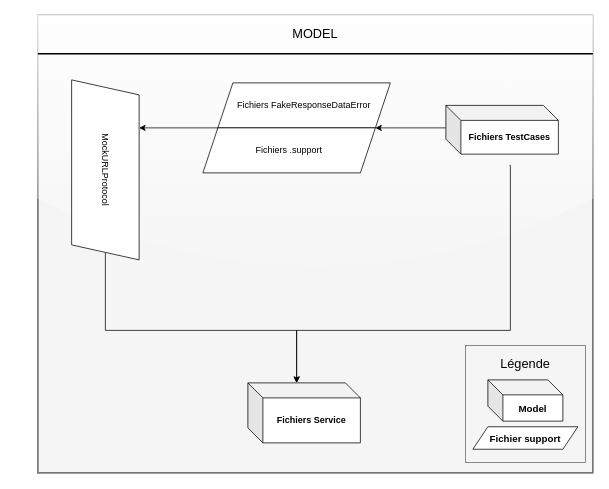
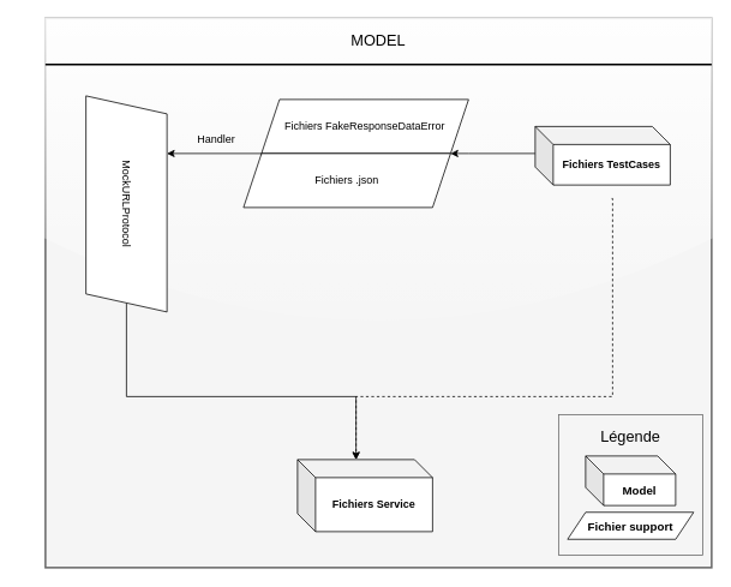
  <mxCell id="0" />
  <mxCell id="1" parent="0" />
  <mxCell id="2" value="" style="rounded=0;whiteSpace=wrap;html=1;strokeWidth=2;fillColor=#f5f5f5;strokeColor=#666666;shadow=0;sketch=0;glass=1;fillStyle=auto;fontColor=#333333;" vertex="1" parent="1"><mxGeometry x="50" y="20" width="740" height="610" as="geometry" /></mxCell>
  <mxCell id="3" value="MODEL" style="text;html=1;strokeColor=none;fillColor=none;align=center;verticalAlign=middle;whiteSpace=wrap;rounded=0;strokeWidth=1;fontSize=17;" vertex="1" parent="1"><mxGeometry x="390" y="30" width="60" height="30" as="geometry" /></mxCell>
  <mxCell id="4" value="" style="endArrow=none;html=1;rounded=0;strokeWidth=2;" edge="1" parent="1"><mxGeometry width="50" height="50" relative="1" as="geometry"><mxPoint x="50" y="71" as="sourcePoint" /><mxPoint x="790" y="71" as="targetPoint" /></mxGeometry></mxCell>
- <mxCell id="5" style="edgeStyle=orthogonalEdgeStyle;rounded=0;orthogonalLoop=1;jettySize=auto;html=1;exitX=0;exitY=0;exitDx=85;exitDy=80;exitPerimeter=0;entryX=0;entryY=0;entryDx=65;entryDy=0;entryPerimeter=0;startArrow=none;startFill=0;endArrow=classic;endFill=1;" edge="1" parent="1" source="7" target="10"><mxGeometry relative="1" as="geometry"><Array as="points"><mxPoint x="680" y="440" /><mxPoint x="395" y="440" /></Array></mxGeometry></mxCell>
+ <mxCell id="5" style="edgeStyle=orthogonalEdgeStyle;rounded=0;orthogonalLoop=1;jettySize=auto;html=1;exitX=0;exitY=0;exitDx=85;exitDy=80;exitPerimeter=0;entryX=0;entryY=0;entryDx=65;entryDy=0;entryPerimeter=0;startArrow=none;startFill=0;endArrow=classic;endFill=1;dashed=1;" edge="1" parent="1" source="7" target="10"><mxGeometry relative="1" as="geometry"><Array as="points"><mxPoint x="680" y="440" /><mxPoint x="395" y="440" /></Array></mxGeometry></mxCell>
  <mxCell id="6" style="edgeStyle=orthogonalEdgeStyle;rounded=0;orthogonalLoop=1;jettySize=auto;html=1;exitX=0;exitY=0;exitDx=0;exitDy=30;exitPerimeter=0;entryX=1;entryY=0;entryDx=0;entryDy=0;startArrow=none;startFill=0;endArrow=classic;endFill=1;" edge="1" parent="1" source="7" target="14"><mxGeometry relative="1" as="geometry"><Array as="points"><mxPoint x="520" y="170" /><mxPoint x="520" y="170" /></Array></mxGeometry></mxCell>
  <mxCell id="7" value="Fichiers TestCases" style="shape=cube;whiteSpace=wrap;html=1;boundedLbl=1;backgroundOutline=1;darkOpacity=0.05;darkOpacity2=0.1;fontStyle=1" vertex="1" parent="1"><mxGeometry x="594" y="140" width="150" height="65" as="geometry" /></mxCell>
  <mxCell id="8" style="edgeStyle=orthogonalEdgeStyle;rounded=0;orthogonalLoop=1;jettySize=auto;html=1;exitX=0;exitY=1;exitDx=0;exitDy=0;entryX=0.25;entryY=0;entryDx=0;entryDy=0;startArrow=none;startFill=0;endArrow=classic;endFill=1;" edge="1" parent="1"><mxGeometry relative="1" as="geometry"><mxPoint x="290" y="174" as="sourcePoint" /><mxPoint x="185" y="170" as="targetPoint" /><Array as="points"><mxPoint x="290" y="170" /></Array></mxGeometry></mxCell>
  <mxCell id="9" value="Fichiers FakeResponseDataError" style="shape=parallelogram;perimeter=parallelogramPerimeter;whiteSpace=wrap;html=1;fixedSize=1;" vertex="1" parent="1"><mxGeometry x="290" y="110" width="230" height="60" as="geometry" /></mxCell>
  <mxCell id="10" value="Fichiers Service" style="shape=cube;whiteSpace=wrap;html=1;boundedLbl=1;backgroundOutline=1;darkOpacity=0.05;darkOpacity2=0.1;fontStyle=1" vertex="1" parent="1"><mxGeometry x="330" y="510" width="150" height="80" as="geometry" /></mxCell>
  <mxCell id="11" style="edgeStyle=orthogonalEdgeStyle;rounded=0;orthogonalLoop=1;jettySize=auto;html=1;exitX=1;exitY=0.5;exitDx=0;exitDy=0;startArrow=none;startFill=0;endArrow=classic;endFill=1;" edge="1" parent="1" source="12"><mxGeometry relative="1" as="geometry"><mxPoint x="395" y="510" as="targetPoint" /><mxPoint x="165" y="345" as="sourcePoint" /><Array as="points"><mxPoint x="140" y="440" /><mxPoint x="395" y="440" /></Array></mxGeometry></mxCell>
  <mxCell id="12" value="MockURLProtocol" style="shape=parallelogram;perimeter=parallelogramPerimeter;whiteSpace=wrap;fixedSize=1;rotation=90;html=1;" vertex="1" parent="1"><mxGeometry x="20" y="181" width="240" height="90" as="geometry" /></mxCell>
- <mxCell id="14" value="Fichiers .support" style="shape=parallelogram;perimeter=parallelogramPerimeter;whiteSpace=wrap;html=1;fixedSize=1;" vertex="1" parent="1"><mxGeometry x="270" y="170" width="230" height="60" as="geometry" /></mxCell>
+ <mxCell id="13" value="Handler" style="text;html=1;strokeColor=none;fillColor=none;align=center;verticalAlign=middle;whiteSpace=wrap;rounded=0;" vertex="1" parent="1"><mxGeometry y="140" width="60" height="30" as="geometry" x="210" /></mxCell>
+ <mxCell id="14" value="Fichiers .json" style="shape=parallelogram;perimeter=parallelogramPerimeter;whiteSpace=wrap;html=1;fixedSize=1;" vertex="1" parent="1"><mxGeometry x="270" y="170" width="230" height="60" as="geometry" /></mxCell>
  <mxCell id="15" value="" style="rounded=0;whiteSpace=wrap;html=1;shadow=0;glass=0;labelBackgroundColor=none;sketch=0;fillStyle=auto;strokeColor=#666666;strokeWidth=1;fontSize=13;fontColor=#333333;fillColor=#f5f5f5;" vertex="1" parent="1"><mxGeometry x="620" y="460" width="160" height="156" as="geometry" /></mxCell>
  <mxCell id="16" value="Model" style="shape=cube;whiteSpace=wrap;html=1;boundedLbl=1;backgroundOutline=1;darkOpacity=0.05;darkOpacity2=0.1;fontSize=13;fontStyle=1" vertex="1" parent="1"><mxGeometry x="650" y="506" width="100" height="55" as="geometry" /></mxCell>
  <mxCell id="17" value="Fichier support" style="shape=parallelogram;perimeter=parallelogramPerimeter;whiteSpace=wrap;html=1;fixedSize=1;fontSize=13;fontStyle=1" vertex="1" parent="1"><mxGeometry x="630" y="568.5" width="140" height="30" as="geometry" /></mxCell>
  <mxCell id="18" value="Légende" style="text;html=1;strokeColor=none;fillColor=none;align=center;verticalAlign=middle;whiteSpace=wrap;rounded=0;shadow=0;glass=0;labelBackgroundColor=none;sketch=0;fillStyle=auto;strokeWidth=1;fontSize=17;fontColor=#000000;" vertex="1" parent="1"><mxGeometry x="670" y="470.5" width="60" height="30" as="geometry" /></mxCell>
